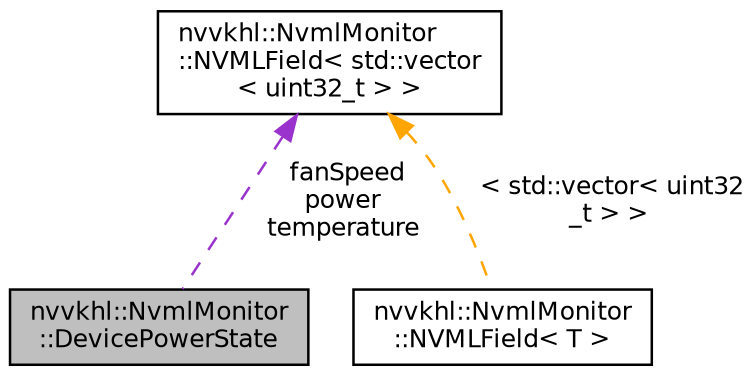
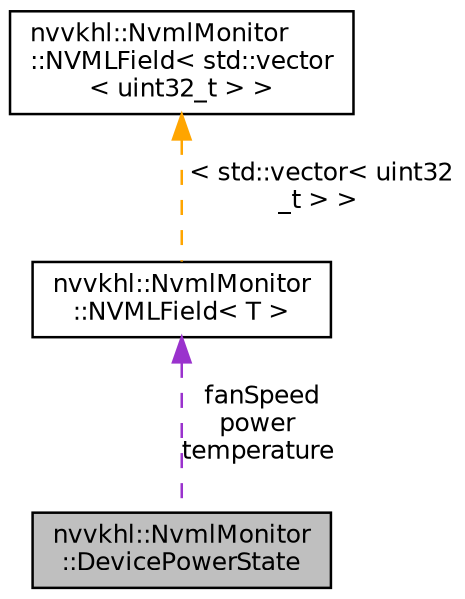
  digraph {
    node [color=black fillcolor=white fontname=Helvetica fontsize=10 shape=record style=filled]
    edge [dir=back fontname=Helvetica fontsize=10 labelfontname=Helvetica labelfontsize=10 style=dashed]
    n1 [fillcolor=grey75 fontcolor=black height=0.2 label="nvvkhl::NvmlMonitor\l::DevicePowerState" width=0.4]
    n2 [height=0.2 label="nvvkhl::NvmlMonitor\l::NVMLField\< std::vector\l\< uint32_t \> \>" width=0.4]
    n3 [height=0.2 label="nvvkhl::NvmlMonitor\l::NVMLField\< T \>" width=0.4]
-   n2 -> n1 [color=darkorchid3 label=" fanSpeed\npower\ntemperature"]
+   n3 -> n1 [color=darkorchid3 label=" fanSpeed\npower\ntemperature"]
    n2 -> n3 [color=orange label=" \< std::vector\< uint32\l_t \> \>"]
  }
